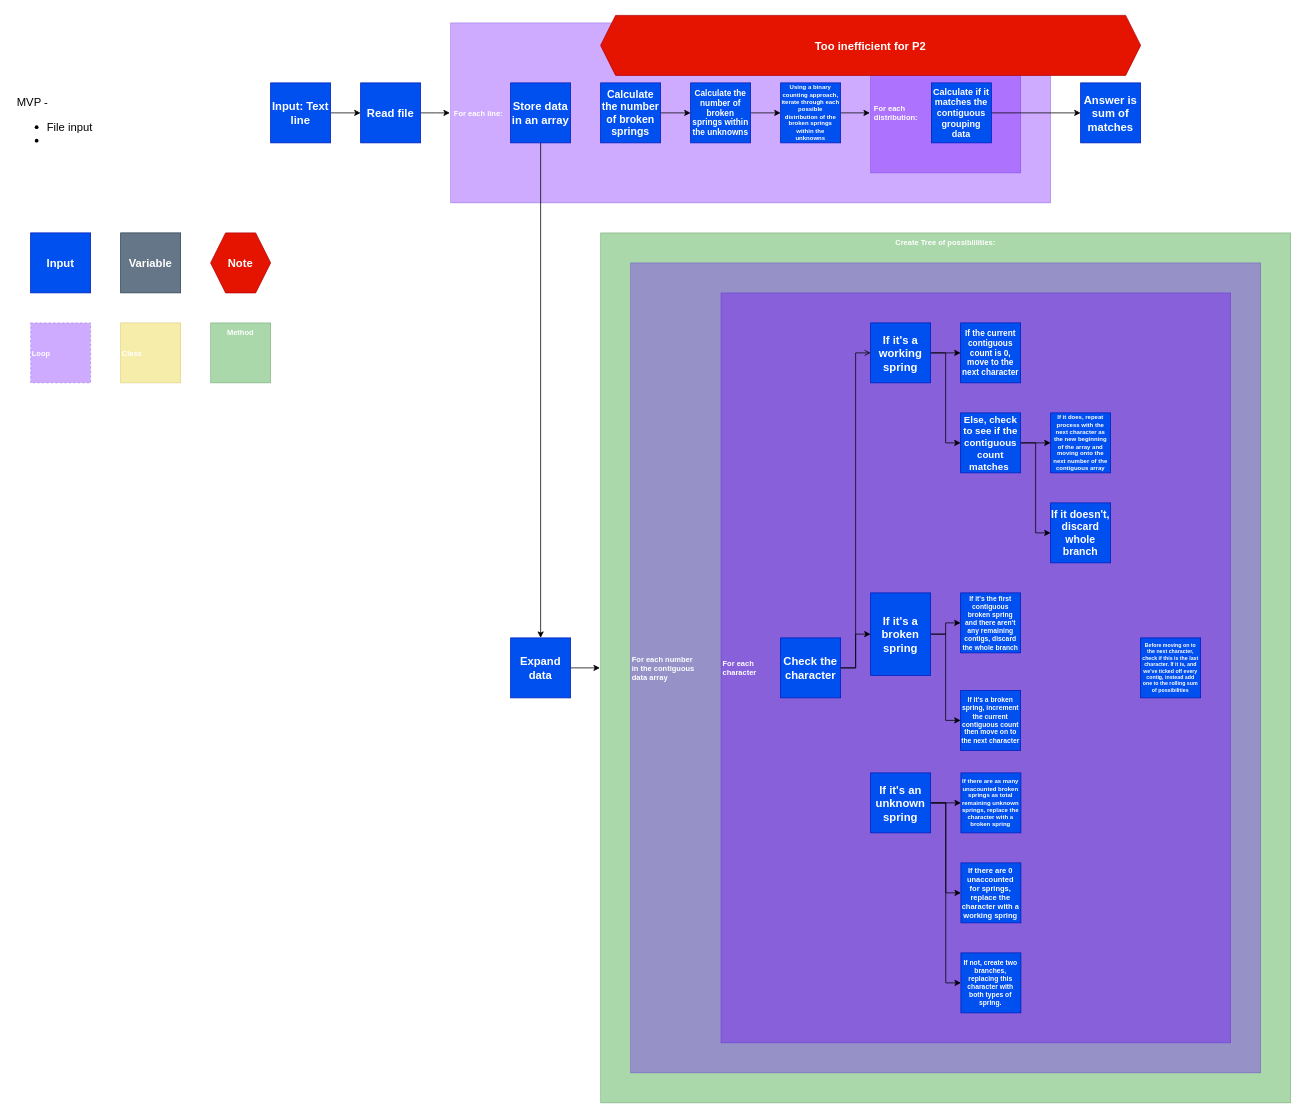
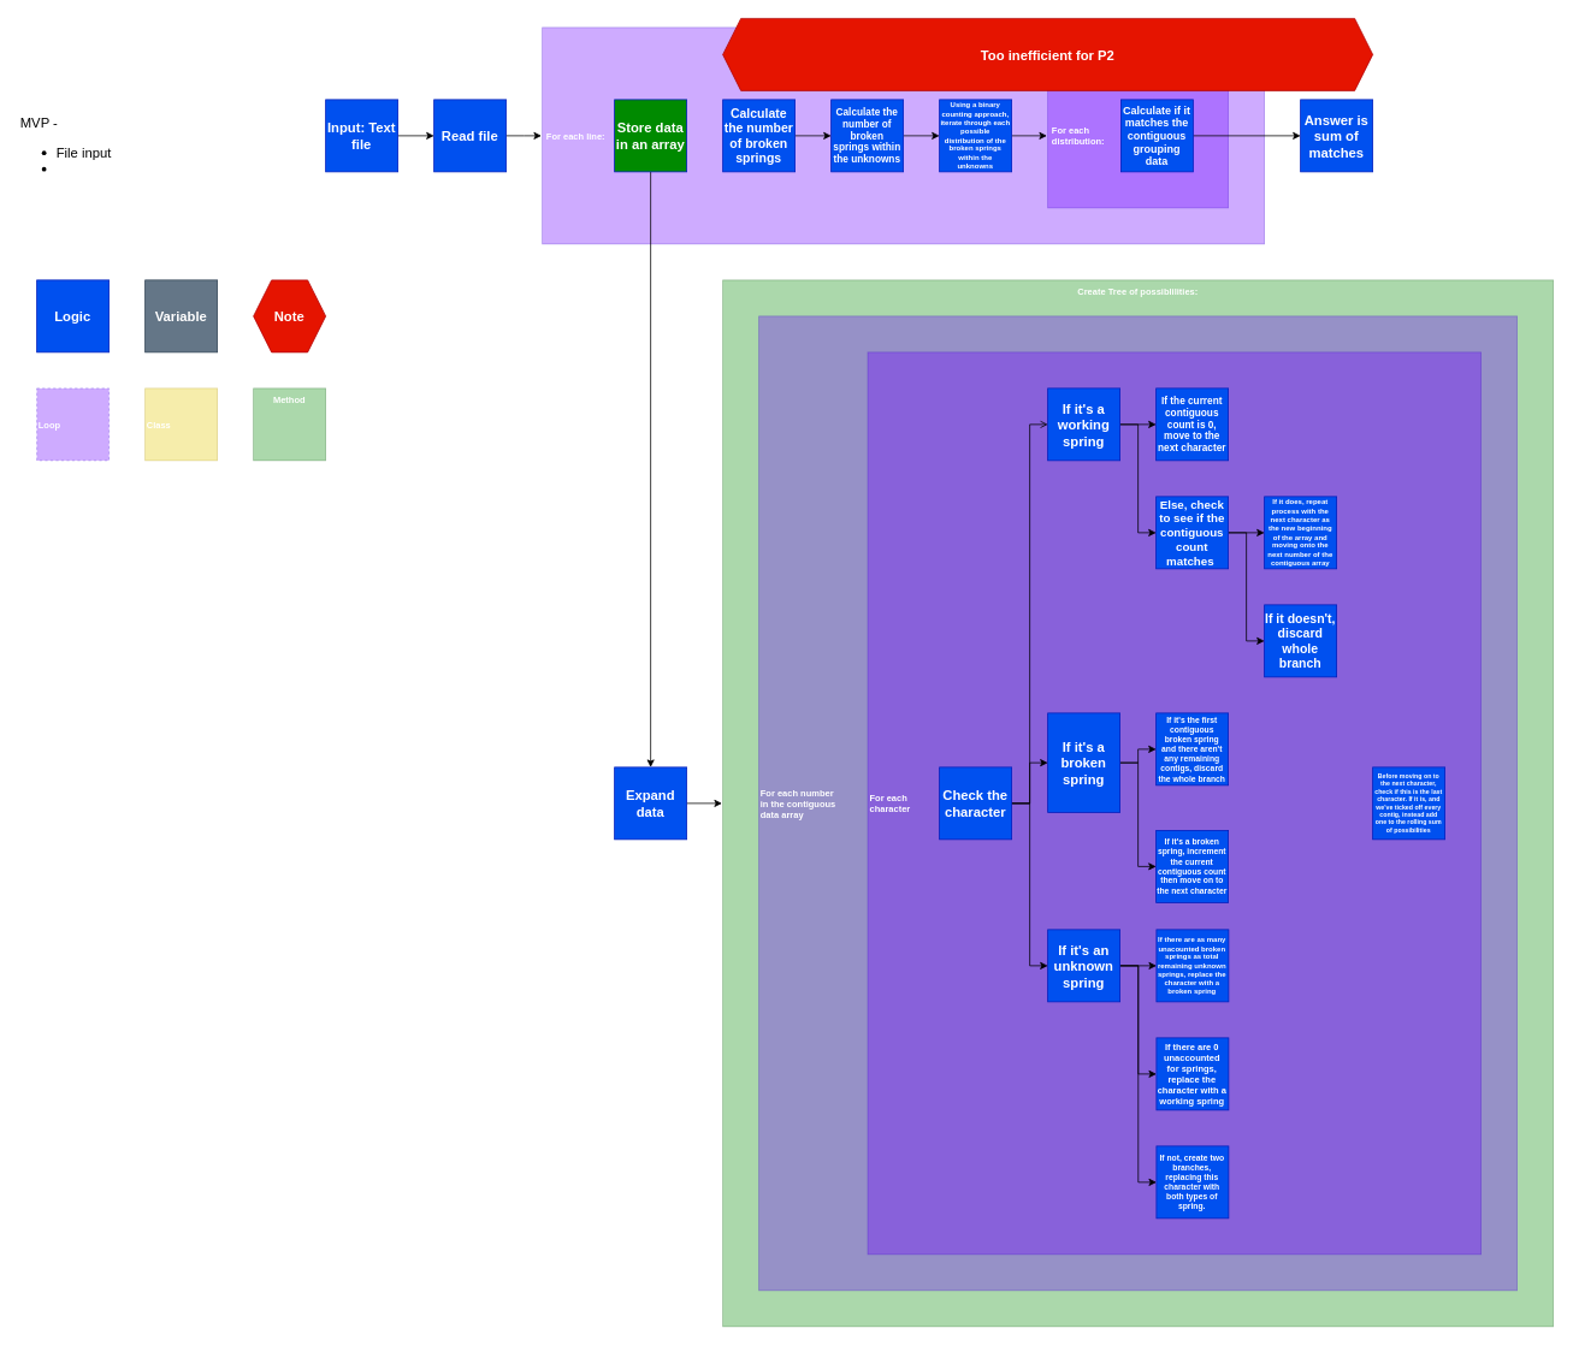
  <mxCell id="0" />
  <mxCell id="1" parent="0" />
  <mxCell id="2" value="Create Tree of possiblilities:" style="rounded=0;whiteSpace=wrap;html=1;fillColor=#008a00;fontColor=#ffffff;strokeColor=#005700;fontSize=10;fontStyle=1;align=center;opacity=33;perimeterSpacing=1;strokeWidth=1;verticalAlign=top;" vertex="1" parent="1"><mxGeometry x="800" y="310" width="920" height="1160" as="geometry" /></mxCell>
  <mxCell id="3" value="For each number &lt;br&gt;in the contiguous &lt;br&gt;data array" style="rounded=0;whiteSpace=wrap;html=1;fillColor=#6a00ff;fontColor=#ffffff;strokeColor=#3700CC;fontSize=10;fontStyle=1;align=left;opacity=33;perimeterSpacing=1;strokeWidth=1;" vertex="1" parent="1"><mxGeometry x="840" y="350" width="840" height="1080" as="geometry" /></mxCell>
  <mxCell id="4" value="&amp;nbsp;For each line:" style="rounded=0;whiteSpace=wrap;html=1;fillColor=#6a00ff;fontColor=#ffffff;strokeColor=#3700CC;fontSize=10;fontStyle=1;align=left;opacity=33;perimeterSpacing=1;strokeWidth=1;" parent="1" vertex="1"><mxGeometry x="600" y="30" width="800" height="240" as="geometry" /></mxCell>
  <mxCell id="5" value="Loop" style="rounded=0;whiteSpace=wrap;html=1;fillColor=#6a00ff;fontColor=#ffffff;strokeColor=#3700CC;fontSize=10;fontStyle=1;align=left;opacity=33;perimeterSpacing=1;strokeWidth=1;dashed=1;" parent="1" vertex="1"><mxGeometry x="40" y="430" width="80" height="80" as="geometry" /></mxCell>
  <mxCell id="6" value="Class" style="rounded=0;whiteSpace=wrap;html=1;fillColor=#e3c800;fontColor=#FFFFFF;strokeColor=#B09500;fontSize=10;fontStyle=1;align=left;opacity=33;perimeterSpacing=1;strokeWidth=1;" parent="1" vertex="1"><mxGeometry x="160" y="430" width="80" height="80" as="geometry" /></mxCell>
  <mxCell id="7" value="Method" style="rounded=0;whiteSpace=wrap;html=1;fillColor=#008a00;fontColor=#ffffff;strokeColor=#005700;fontSize=10;fontStyle=1;align=center;opacity=33;perimeterSpacing=1;strokeWidth=1;verticalAlign=top;" parent="1" vertex="1"><mxGeometry x="280" y="430" width="80" height="80" as="geometry" /></mxCell>
- <mxCell id="8" value="Input" style="rounded=0;whiteSpace=wrap;html=1;fillColor=#0050ef;fontColor=#ffffff;strokeColor=#001DBC;fontSize=15;fontStyle=1" parent="1" vertex="1"><mxGeometry x="40" y="310" width="80" height="80" as="geometry" /></mxCell>
+ <mxCell id="8" value="Logic" style="rounded=0;whiteSpace=wrap;html=1;fillColor=#0050ef;fontColor=#ffffff;strokeColor=#001DBC;fontSize=15;fontStyle=1" parent="1" vertex="1"><mxGeometry x="40" y="310" width="80" height="80" as="geometry" /></mxCell>
  <mxCell id="9" value="Variable" style="rounded=0;whiteSpace=wrap;html=1;fillColor=#647687;fontColor=#ffffff;strokeColor=#314354;fontSize=15;fontStyle=1" parent="1" vertex="1"><mxGeometry x="160" y="310" width="80" height="80" as="geometry" /></mxCell>
  <mxCell id="10" value="Note" style="shape=hexagon;perimeter=hexagonPerimeter2;whiteSpace=wrap;html=1;fixedSize=1;fillColor=#e51400;fontColor=#ffffff;strokeColor=#B20000;fontStyle=1;fontSize=15;" parent="1" vertex="1"><mxGeometry x="280" y="310" width="80" height="80" as="geometry" /></mxCell>
  <mxCell id="11" style="edgeStyle=orthogonalEdgeStyle;rounded=0;orthogonalLoop=1;jettySize=auto;html=1;exitX=1;exitY=0.5;exitDx=0;exitDy=0;entryX=0;entryY=0.5;entryDx=0;entryDy=0;" parent="1" source="12" target="14" edge="1"><mxGeometry relative="1" as="geometry" /></mxCell>
- <mxCell id="12" value="Input: Text line" style="rounded=0;whiteSpace=wrap;html=1;fillColor=#0050ef;fontColor=#ffffff;strokeColor=#001DBC;fontSize=15;fontStyle=1" parent="1" vertex="1"><mxGeometry x="360" y="110" width="80" height="80" as="geometry" /></mxCell>
+ <mxCell id="12" value="Input: Text file" style="rounded=0;whiteSpace=wrap;html=1;fillColor=#0050ef;fontColor=#ffffff;strokeColor=#001DBC;fontSize=15;fontStyle=1" parent="1" vertex="1"><mxGeometry x="360" y="110" width="80" height="80" as="geometry" /></mxCell>
  <mxCell id="13" value="" style="edgeStyle=orthogonalEdgeStyle;rounded=0;orthogonalLoop=1;jettySize=auto;html=1;" parent="1" source="14" edge="1"><mxGeometry relative="1" as="geometry"><mxPoint x="599" y="150" as="targetPoint" /></mxGeometry></mxCell>
  <mxCell id="14" value="Read file" style="rounded=0;whiteSpace=wrap;html=1;fillColor=#0050ef;fontColor=#ffffff;strokeColor=#001DBC;fontSize=15;fontStyle=1" parent="1" vertex="1"><mxGeometry x="480" y="110" width="80" height="80" as="geometry" /></mxCell>
  <mxCell id="15" value="MVP - &lt;br style=&quot;font-size: 15px;&quot;&gt;&lt;ul&gt;&lt;li&gt;File input&lt;/li&gt;&lt;li&gt;&lt;br&gt;&lt;/li&gt;&lt;/ul&gt;" style="text;html=1;strokeColor=none;fillColor=none;align=left;verticalAlign=top;whiteSpace=wrap;rounded=0;fontSize=15;" parent="1" vertex="1"><mxGeometry x="20" y="120" width="340" height="190" as="geometry" /></mxCell>
  <mxCell id="16" style="edgeStyle=orthogonalEdgeStyle;rounded=0;orthogonalLoop=1;jettySize=auto;html=1;exitX=0.5;exitY=1;exitDx=0;exitDy=0;entryX=0.5;entryY=0;entryDx=0;entryDy=0;" edge="1" parent="1" source="17" target="30"><mxGeometry relative="1" as="geometry" /></mxCell>
- <mxCell id="17" value="Store data in an array" style="rounded=0;whiteSpace=wrap;html=1;fillColor=#0050ef;fontColor=#ffffff;strokeColor=#001DBC;fontSize=15;fontStyle=1" parent="1" vertex="1"><mxGeometry x="680" y="110" width="80" height="80" as="geometry" /></mxCell>
+ <mxCell id="17" value="Store data in an array" style="rounded=0;whiteSpace=wrap;html=1;fillColor=#008a00;fontColor=#ffffff;strokeColor=#001DBC;fontSize=15;fontStyle=1;" parent="1" vertex="1"><mxGeometry x="680" y="110" width="80" height="80" as="geometry" /></mxCell>
  <mxCell id="18" value="" style="edgeStyle=orthogonalEdgeStyle;rounded=0;orthogonalLoop=1;jettySize=auto;html=1;" parent="1" source="19" target="23" edge="1"><mxGeometry relative="1" as="geometry" /></mxCell>
  <mxCell id="19" value="Calculate the number of broken springs" style="rounded=0;whiteSpace=wrap;html=1;fillColor=#0050ef;fontColor=#ffffff;strokeColor=#001DBC;fontSize=14;fontStyle=1" parent="1" vertex="1"><mxGeometry x="800" y="110" width="80" height="80" as="geometry" /></mxCell>
  <mxCell id="20" value="" style="edgeStyle=orthogonalEdgeStyle;rounded=0;orthogonalLoop=1;jettySize=auto;html=1;" parent="1" source="21" target="24" edge="1"><mxGeometry relative="1" as="geometry" /></mxCell>
  <mxCell id="21" value="Using a binary counting approach, iterate through each possible distribution of the broken springs within the unknowns" style="rounded=0;whiteSpace=wrap;html=1;fillColor=#0050ef;fontColor=#ffffff;strokeColor=#001DBC;fontSize=8;fontStyle=1" parent="1" vertex="1"><mxGeometry x="1040" y="110" width="80" height="80" as="geometry" /></mxCell>
  <mxCell id="22" value="" style="edgeStyle=orthogonalEdgeStyle;rounded=0;orthogonalLoop=1;jettySize=auto;html=1;" parent="1" source="23" target="21" edge="1"><mxGeometry relative="1" as="geometry" /></mxCell>
  <mxCell id="23" value="Calculate the number of broken springs within the unknowns" style="rounded=0;whiteSpace=wrap;html=1;fillColor=#0050ef;fontColor=#ffffff;strokeColor=#001DBC;fontSize=11;fontStyle=1" parent="1" vertex="1"><mxGeometry x="920" y="110" width="80" height="80" as="geometry" /></mxCell>
  <mxCell id="24" value="&amp;nbsp;For each &lt;br&gt;&amp;nbsp;distribution:" style="rounded=0;whiteSpace=wrap;html=1;fillColor=#6a00ff;fontColor=#ffffff;strokeColor=#3700CC;fontSize=10;fontStyle=1;align=left;opacity=33;perimeterSpacing=1;strokeWidth=1;" parent="1" vertex="1"><mxGeometry x="1160" y="70" width="200" height="160" as="geometry" /></mxCell>
  <mxCell id="25" style="edgeStyle=orthogonalEdgeStyle;rounded=0;orthogonalLoop=1;jettySize=auto;html=1;exitX=1;exitY=0.5;exitDx=0;exitDy=0;entryX=0;entryY=0.5;entryDx=0;entryDy=0;" parent="1" source="26" target="27" edge="1"><mxGeometry relative="1" as="geometry" /></mxCell>
  <mxCell id="26" value="Calculate if it matches the contiguous grouping data" style="rounded=0;whiteSpace=wrap;html=1;fillColor=#0050ef;fontColor=#ffffff;strokeColor=#001DBC;fontSize=12;fontStyle=1" parent="1" vertex="1"><mxGeometry x="1241" y="110" width="80" height="80" as="geometry" /></mxCell>
  <mxCell id="27" value="Answer is sum of matches" style="rounded=0;whiteSpace=wrap;html=1;fillColor=#0050ef;fontColor=#ffffff;strokeColor=#001DBC;fontSize=15;fontStyle=1" parent="1" vertex="1"><mxGeometry x="1440" y="110" width="80" height="80" as="geometry" /></mxCell>
  <mxCell id="28" value="Too inefficient for P2" style="shape=hexagon;perimeter=hexagonPerimeter2;whiteSpace=wrap;html=1;fixedSize=1;fillColor=#e51400;fontColor=#ffffff;strokeColor=#B20000;fontStyle=1;fontSize=15;" vertex="1" parent="1"><mxGeometry x="800" y="20" width="720" height="80" as="geometry" /></mxCell>
  <mxCell id="29" value="" style="edgeStyle=orthogonalEdgeStyle;rounded=0;orthogonalLoop=1;jettySize=auto;html=1;entryX=0;entryY=0.5;entryDx=0;entryDy=0;" edge="1" parent="1" source="30" target="2"><mxGeometry relative="1" as="geometry"><mxPoint x="800" y="710" as="targetPoint" /></mxGeometry></mxCell>
  <mxCell id="30" value="Expand data" style="rounded=0;whiteSpace=wrap;html=1;fillColor=#0050ef;fontColor=#ffffff;strokeColor=#001DBC;fontSize=15;fontStyle=1" vertex="1" parent="1"><mxGeometry x="680" y="850" width="80" height="80" as="geometry" /></mxCell>
  <mxCell id="31" value="For each &lt;br&gt;character" style="rounded=0;whiteSpace=wrap;html=1;fillColor=#6a00ff;fontColor=#ffffff;strokeColor=#3700CC;fontSize=10;fontStyle=1;align=left;opacity=33;perimeterSpacing=1;strokeWidth=1;" vertex="1" parent="1"><mxGeometry x="960.5" y="390" width="679.5" height="1000" as="geometry" /></mxCell>
  <mxCell id="32" style="edgeStyle=orthogonalEdgeStyle;rounded=0;orthogonalLoop=1;jettySize=auto;html=1;exitX=1;exitY=0.5;exitDx=0;exitDy=0;entryX=0;entryY=0.5;entryDx=0;entryDy=0;" edge="1" parent="1" source="34" target="39"><mxGeometry relative="1" as="geometry" /></mxCell>
  <mxCell id="33" style="edgeStyle=orthogonalEdgeStyle;rounded=0;orthogonalLoop=1;jettySize=auto;html=1;exitX=1;exitY=0.5;exitDx=0;exitDy=0;entryX=0;entryY=0.5;entryDx=0;entryDy=0;" edge="1" parent="1" source="34" target="42"><mxGeometry relative="1" as="geometry" /></mxCell>
  <mxCell id="34" value="If it's a working spring" style="rounded=0;whiteSpace=wrap;html=1;fillColor=#0050ef;fontColor=#ffffff;strokeColor=#001DBC;fontSize=15;fontStyle=1" vertex="1" parent="1"><mxGeometry x="1160" y="430" width="80" height="80" as="geometry" /></mxCell>
  <mxCell id="35" style="edgeStyle=orthogonalEdgeStyle;rounded=0;orthogonalLoop=1;jettySize=auto;html=1;exitX=1;exitY=0.5;exitDx=0;exitDy=0;entryX=0;entryY=0.5;entryDx=0;entryDy=0;" edge="1" parent="1" source="37" target="56"><mxGeometry relative="1" as="geometry" /></mxCell>
  <mxCell id="36" style="edgeStyle=orthogonalEdgeStyle;rounded=0;orthogonalLoop=1;jettySize=auto;html=1;exitX=1;exitY=0.5;exitDx=0;exitDy=0;entryX=0;entryY=0.5;entryDx=0;entryDy=0;" edge="1" parent="1" source="37" target="57"><mxGeometry relative="1" as="geometry" /></mxCell>
  <mxCell id="37" value="If it's a broken spring" style="rounded=0;whiteSpace=wrap;html=1;fillColor=#0050ef;fontColor=#ffffff;strokeColor=#001DBC;fontSize=15;fontStyle=1" vertex="1" parent="1"><mxGeometry x="1160" y="790" width="80" height="110" as="geometry" /></mxCell>
  <mxCell id="38" value="If not, create two branches, replacing this character with both types of spring." style="rounded=0;whiteSpace=wrap;html=1;fillColor=#0050ef;fontColor=#ffffff;strokeColor=#001DBC;fontSize=9;fontStyle=1" vertex="1" parent="1"><mxGeometry x="1280.37" y="1270" width="80" height="80" as="geometry" /></mxCell>
  <mxCell id="39" value="If the current contiguous count is 0, move to the next character" style="rounded=0;whiteSpace=wrap;html=1;fillColor=#0050ef;fontColor=#ffffff;strokeColor=#001DBC;fontSize=11;fontStyle=1" vertex="1" parent="1"><mxGeometry x="1280" y="430" width="80" height="80" as="geometry" /></mxCell>
  <mxCell id="40" style="edgeStyle=orthogonalEdgeStyle;rounded=0;orthogonalLoop=1;jettySize=auto;html=1;exitX=1;exitY=0.5;exitDx=0;exitDy=0;entryX=0;entryY=0.5;entryDx=0;entryDy=0;" edge="1" parent="1" source="42" target="44"><mxGeometry relative="1" as="geometry" /></mxCell>
  <mxCell id="41" style="edgeStyle=orthogonalEdgeStyle;rounded=0;orthogonalLoop=1;jettySize=auto;html=1;exitX=1;exitY=0.5;exitDx=0;exitDy=0;entryX=0;entryY=0.5;entryDx=0;entryDy=0;" edge="1" parent="1" source="42" target="43"><mxGeometry relative="1" as="geometry" /></mxCell>
  <mxCell id="42" value="Else, check to see if the contiguous count matches&amp;nbsp;" style="rounded=0;whiteSpace=wrap;html=1;fillColor=#0050ef;fontColor=#ffffff;strokeColor=#001DBC;fontSize=13;fontStyle=1" vertex="1" parent="1"><mxGeometry x="1280" y="550" width="80" height="80" as="geometry" /></mxCell>
  <mxCell id="43" value="If it doesn't, discard whole branch" style="rounded=0;whiteSpace=wrap;html=1;fillColor=#0050ef;fontColor=#ffffff;strokeColor=#001DBC;fontSize=14;fontStyle=1" vertex="1" parent="1"><mxGeometry x="1400" y="670" width="80" height="80" as="geometry" /></mxCell>
  <mxCell id="44" value="If it does, repeat process with the next character as the new beginning of the array and moving onto the next number of the contiguous array" style="rounded=0;whiteSpace=wrap;html=1;fillColor=#0050ef;fontColor=#ffffff;strokeColor=#001DBC;fontSize=8;fontStyle=1" vertex="1" parent="1"><mxGeometry x="1400" y="550" width="80" height="80" as="geometry" /></mxCell>
  <mxCell id="45" value="Before moving on to the next character, check if this is the last character. If it is, and we've ticked off every contig, instead add one to the rolling sum of possibilities" style="rounded=0;whiteSpace=wrap;html=1;fillColor=#0050ef;fontColor=#ffffff;strokeColor=#001DBC;fontSize=7;fontStyle=1" vertex="1" parent="1"><mxGeometry x="1520" y="850" width="80" height="80" as="geometry" /></mxCell>
  <mxCell id="46" style="edgeStyle=orthogonalEdgeStyle;rounded=0;orthogonalLoop=1;jettySize=auto;html=1;exitX=1;exitY=0.5;exitDx=0;exitDy=0;entryX=0;entryY=0.5;entryDx=0;entryDy=0;endArrow=open;" edge="1" parent="1" source="49" target="34"><mxGeometry relative="1" as="geometry" /></mxCell>
  <mxCell id="47" style="edgeStyle=orthogonalEdgeStyle;rounded=0;orthogonalLoop=1;jettySize=auto;html=1;exitX=1;exitY=0.5;exitDx=0;exitDy=0;entryX=0;entryY=0.5;entryDx=0;entryDy=0;" edge="1" parent="1" source="49" target="37"><mxGeometry relative="1" as="geometry" /></mxCell>
+ <mxCell id="48" style="edgeStyle=orthogonalEdgeStyle;rounded=0;orthogonalLoop=1;jettySize=auto;html=1;exitX=1;exitY=0.5;exitDx=0;exitDy=0;entryX=0;entryY=0.5;entryDx=0;entryDy=0;" edge="1" parent="1" source="49" target="54"><mxGeometry relative="1" as="geometry" /></mxCell>
  <mxCell id="49" value="Check the character" style="rounded=0;whiteSpace=wrap;html=1;fillColor=#0050ef;fontColor=#ffffff;strokeColor=#001DBC;fontSize=15;fontStyle=1" vertex="1" parent="1"><mxGeometry x="1040" y="850" width="80" height="80" as="geometry" /></mxCell>
  <mxCell id="50" value="If there are as many unacounted broken springs as total remaining unknown springs, replace the character with a broken spring" style="rounded=0;whiteSpace=wrap;html=1;fillColor=#0050ef;fontColor=#ffffff;strokeColor=#001DBC;fontSize=8;fontStyle=1" vertex="1" parent="1"><mxGeometry x="1280.37" y="1030" width="80" height="80" as="geometry" /></mxCell>
  <mxCell id="51" style="edgeStyle=orthogonalEdgeStyle;rounded=0;orthogonalLoop=1;jettySize=auto;html=1;exitX=1;exitY=0.5;exitDx=0;exitDy=0;entryX=0;entryY=0.5;entryDx=0;entryDy=0;" edge="1" parent="1" source="54" target="50"><mxGeometry relative="1" as="geometry" /></mxCell>
  <mxCell id="52" style="edgeStyle=orthogonalEdgeStyle;rounded=0;orthogonalLoop=1;jettySize=auto;html=1;exitX=1;exitY=0.5;exitDx=0;exitDy=0;entryX=0;entryY=0.5;entryDx=0;entryDy=0;" edge="1" parent="1" source="54" target="38"><mxGeometry relative="1" as="geometry" /></mxCell>
  <mxCell id="53" style="edgeStyle=orthogonalEdgeStyle;rounded=0;orthogonalLoop=1;jettySize=auto;html=1;exitX=1;exitY=0.5;exitDx=0;exitDy=0;entryX=0;entryY=0.5;entryDx=0;entryDy=0;" edge="1" parent="1" source="54" target="55"><mxGeometry relative="1" as="geometry" /></mxCell>
  <mxCell id="54" value="If it's an unknown spring" style="rounded=0;whiteSpace=wrap;html=1;fillColor=#0050ef;fontColor=#ffffff;strokeColor=#001DBC;fontSize=15;fontStyle=1" vertex="1" parent="1"><mxGeometry x="1160" y="1030" width="80" height="80" as="geometry" /></mxCell>
  <mxCell id="55" value="If there are 0 unaccounted for springs, replace the character with a working spring" style="rounded=0;whiteSpace=wrap;html=1;fillColor=#0050ef;fontColor=#ffffff;strokeColor=#001DBC;fontSize=10;fontStyle=1" vertex="1" parent="1"><mxGeometry x="1280.37" y="1150" width="80" height="80" as="geometry" /></mxCell>
  <mxCell id="56" value="If it's the first contiguous broken spring and there aren't any remaining contigs, discard the whole branch" style="rounded=0;whiteSpace=wrap;html=1;fillColor=#0050ef;fontColor=#ffffff;strokeColor=#001DBC;fontSize=9;fontStyle=1" vertex="1" parent="1"><mxGeometry x="1280" y="790" width="80" height="80" as="geometry" /></mxCell>
  <mxCell id="57" value="If it's a broken spring, increment the current contiguous count then move on to the next character" style="rounded=0;whiteSpace=wrap;html=1;fillColor=#0050ef;fontColor=#ffffff;strokeColor=#001DBC;fontSize=9;fontStyle=1" vertex="1" parent="1"><mxGeometry x="1280" y="920" width="80" height="80" as="geometry" /></mxCell>
